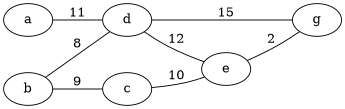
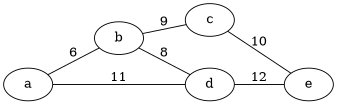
  graph {
    rankdir=LR
    a
    b
    d
    c
    e
-   g
+   a -- b [label=6 weight=6]
    a -- d [label=11 weight=11]
    b -- d [label=8 weight=8]
    b -- c [label=9 weight=9]
    d -- e [label=12 weight=12]
-   d -- g [label=15 weight=15]
    c -- e [label=10 weight=1]
-   e -- g [label=2 weight=2]
  }
